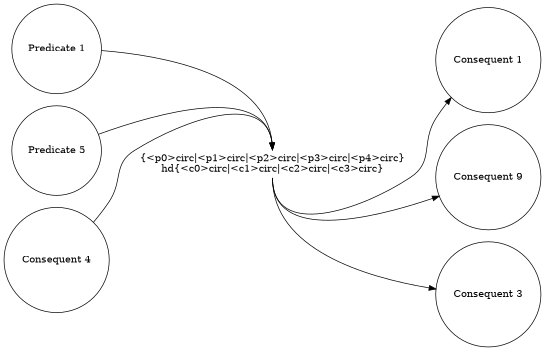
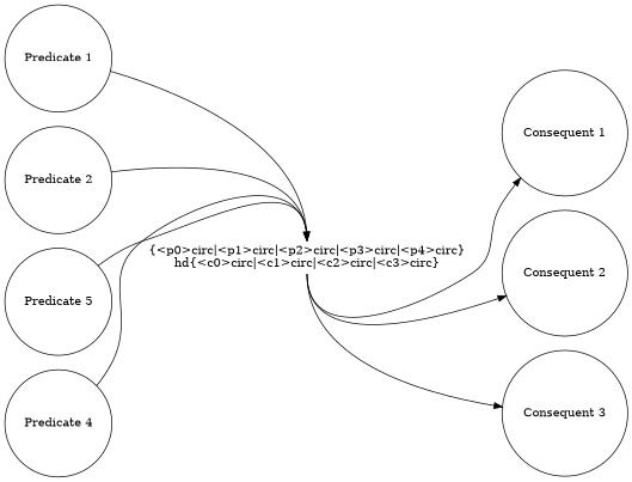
  digraph {
    rankdir=LR
    node [shape=circle]
    edge [headport=n tailport=s]
    n1 [label="Predicate 1"]
    n2 [label="{<p0>\circ|<p1>\circ|<p2>\circ|<p3>\circ|<p4>\circ}\lhd\{<c0>\circ|<c1>\circ|<c2>\circ|<c3>\circ}" shape=none]
    n3 [label="Consequent 1"]
-   n4 [label="Consequent 9"]
+   n4 [label="Consequent 2"]
    n5 [label="Consequent 3"]
+   n6 [label="Predicate 2"]
    n7 [label="Predicate 5"]
-   n8 [label="Consequent 4"]
+   n8 [label="Predicate 4"]
    n1 -> n2 [tailport=p0]
    n2 -> n3 [headport=c0]
    n2 -> n4 [headport=c1]
    n2 -> n5 [headport=c2]
+   n6 -> n2 [tailport=p1]
    n7 -> n2 [tailport=p2]
    n8 -> n2 [tailport=p3]
  }
